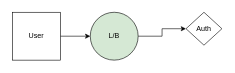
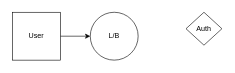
  <mxCell id="0" />
  <mxCell id="1" parent="0" />
  <mxCell id="2" value="" style="edgeStyle=orthogonalEdgeStyle;rounded=0;orthogonalLoop=1;jettySize=auto;html=1;" edge="1" parent="1" source="3" target="5"><mxGeometry relative="1" as="geometry" /></mxCell>
  <mxCell id="3" value="User" style="whiteSpace=wrap;html=1;aspect=fixed;" parent="1" vertex="1"><mxGeometry x="20" y="20" width="80" height="80" as="geometry" /></mxCell>
- <mxCell id="4" value="" style="edgeStyle=orthogonalEdgeStyle;rounded=0;orthogonalLoop=1;jettySize=auto;html=1;" edge="1" parent="1" source="5" target="6"><mxGeometry relative="1" as="geometry" /></mxCell>
- <mxCell id="5" value="L/B" style="ellipse;whiteSpace=wrap;html=1;fillColor=#d5e8d4;" vertex="1" parent="1"><mxGeometry x="150" y="20" width="80" height="80" as="geometry" /></mxCell>
+ <mxCell id="5" value="L/B" style="ellipse;whiteSpace=wrap;html=1;" vertex="1" parent="1"><mxGeometry x="150" y="20" width="80" height="80" as="geometry" /></mxCell>
  <mxCell id="6" value="Auth" style="rhombus;whiteSpace=wrap;html=1;" vertex="1" parent="1"><mxGeometry x="310" y="20" width="60" height="55" as="geometry" /></mxCell>
